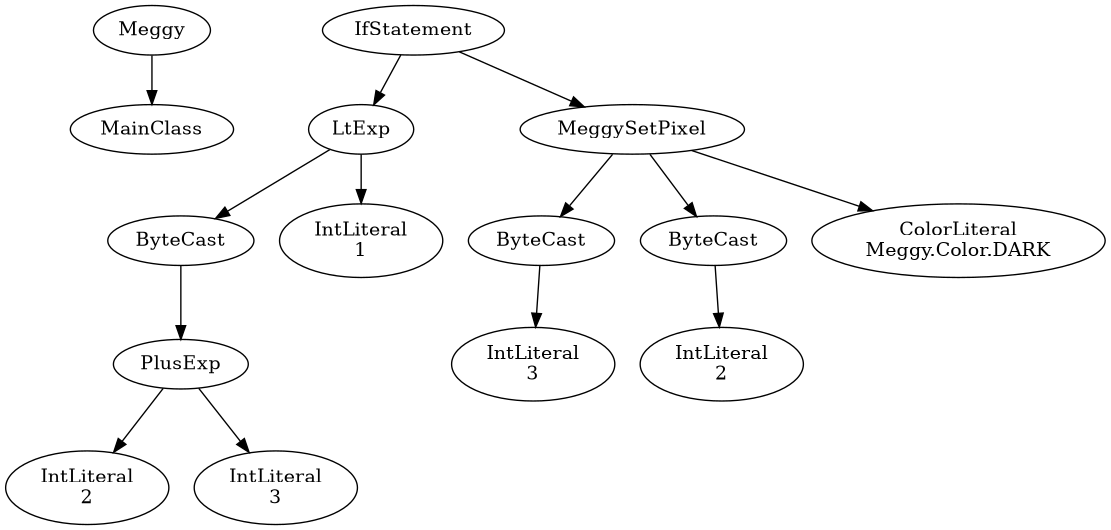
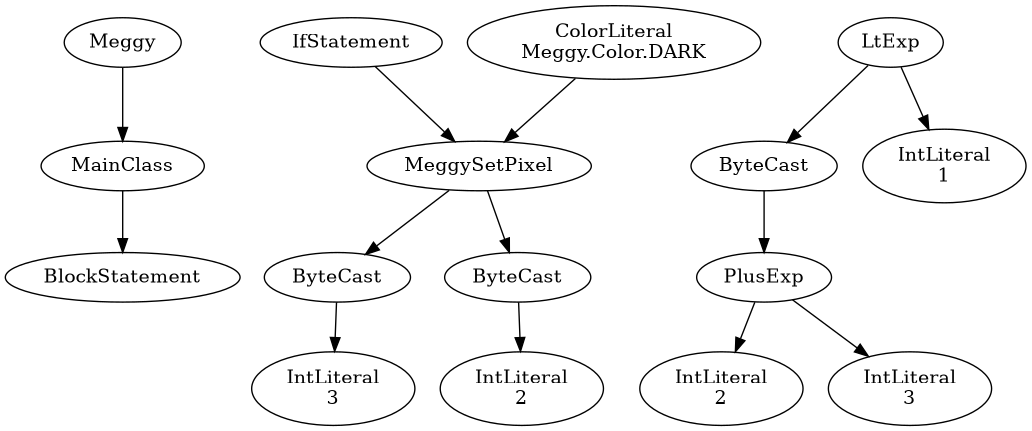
  digraph {
    n1 [label=Meggy]
    n2 [label=MainClass]
+   n3 [label=BlockStatement]
    n4 [label=IfStatement]
    n5 [label=LtExp]
    n6 [label=MeggySetPixel]
    n7 [label=ByteCast]
    n8 [label="IntLiteral\n1"]
    n9 [label=ByteCast]
    n10 [label=ByteCast]
    n11 [label="ColorLiteral\nMeggy.Color.DARK"]
    n12 [label=PlusExp]
    n13 [label="IntLiteral\n2"]
    n14 [label="IntLiteral\n3"]
    n15 [label="IntLiteral\n3"]
    n16 [label="IntLiteral\n2"]
    n1 -> n2
-   n4 -> n5
+   n2 -> n3
    n4 -> n6
    n5 -> n7
    n5 -> n8
    n6 -> n9
    n6 -> n10
-   n6 -> n11
+   n11 -> n6
    n7 -> n12
    n9 -> n15
    n10 -> n16
    n12 -> n13
    n12 -> n14
  }
